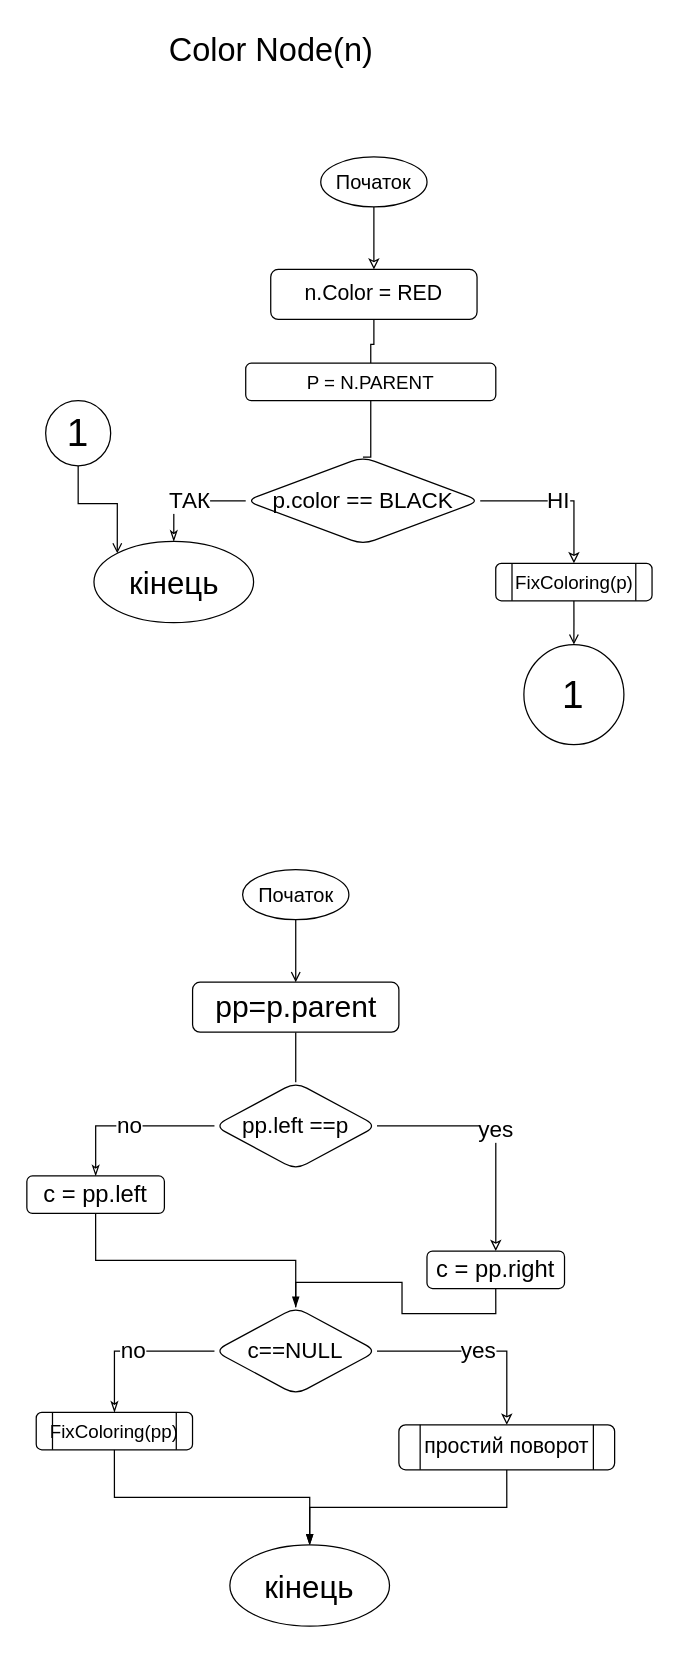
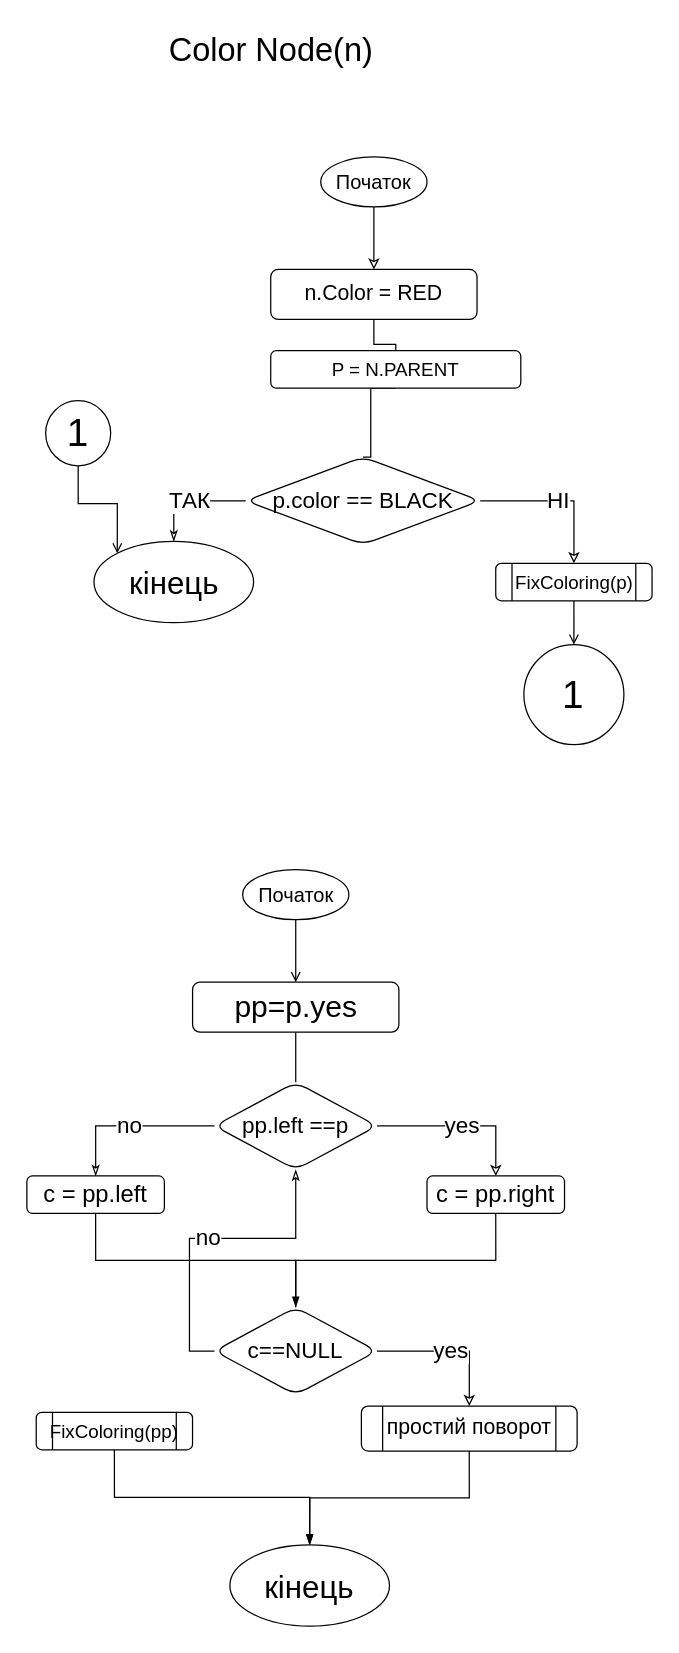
  <mxCell id="0" />
  <mxCell id="1" parent="0" />
  <mxCell id="2" value="&lt;span style=&quot;font-size: 26px;&quot;&gt;Color Node(n)&lt;/span&gt;" style="text;html=1;align=center;verticalAlign=middle;resizable=0;points=[];autosize=1;strokeColor=none;fillColor=none;fontSize=26;" vertex="1" parent="1"><mxGeometry x="121" y="20" width="190" height="40" as="geometry" /></mxCell>
  <mxCell id="3" style="edgeStyle=orthogonalEdgeStyle;rounded=0;orthogonalLoop=1;jettySize=auto;html=1;exitX=0.5;exitY=1;exitDx=0;exitDy=0;fontSize=24;entryX=0.5;entryY=0;entryDx=0;entryDy=0;endArrow=classic;endFill=0;strokeColor=#000000;strokeWidth=1;" edge="1" source="4" target="6" parent="1"><mxGeometry relative="1" as="geometry"><mxPoint x="298.5" y="195" as="targetPoint" /></mxGeometry></mxCell>
  <mxCell id="4" value="Початок" style="ellipse;whiteSpace=wrap;html=1;fontSize=16;strokeWidth=1;" vertex="1" parent="1"><mxGeometry x="256" y="125" width="85" height="40" as="geometry" /></mxCell>
  <mxCell id="5" style="edgeStyle=orthogonalEdgeStyle;rounded=0;orthogonalLoop=1;jettySize=auto;html=1;exitX=0.5;exitY=1;exitDx=0;exitDy=0;fontSize=11;endArrow=none;endFill=0;strokeColor=#000000;strokeWidth=1;" edge="1" source="6" parent="1" target="8"><mxGeometry relative="1" as="geometry"><mxPoint x="298.529" y="305" as="targetPoint" /></mxGeometry></mxCell>
  <mxCell id="6" value="&lt;div style=&quot;font-size: 17px;&quot;&gt;n.Color = RED&lt;/div&gt;" style="rounded=1;whiteSpace=wrap;html=1;sketch=0;fontSize=17;strokeWidth=1;" vertex="1" parent="1"><mxGeometry x="216" y="215" width="165" height="40" as="geometry" /></mxCell>
  <mxCell id="7" style="edgeStyle=orthogonalEdgeStyle;rounded=0;orthogonalLoop=1;jettySize=auto;html=1;exitX=0.5;exitY=1;exitDx=0;exitDy=0;endArrow=none;endFill=0;entryX=0.5;entryY=0;entryDx=0;entryDy=0;" edge="1" parent="1" source="8" target="11"><mxGeometry relative="1" as="geometry"><mxPoint x="295.769" y="355" as="targetPoint" /><Array as="points"><mxPoint x="296" y="365" /></Array></mxGeometry></mxCell>
- <mxCell id="8" value="P = N.PARENT" style="rounded=1;whiteSpace=wrap;html=1;fontSize=15;" vertex="1" parent="1"><mxGeometry x="196" y="290" width="200" height="30" as="geometry" /></mxCell>
+ <mxCell id="8" value="P = N.PARENT" style="rounded=1;whiteSpace=wrap;html=1;fontSize=15;" vertex="1" parent="1"><mxGeometry x="216" y="280" width="200" height="30" as="geometry" /></mxCell>
  <mxCell id="9" value="ТАК" style="edgeStyle=orthogonalEdgeStyle;rounded=0;orthogonalLoop=1;jettySize=auto;html=1;exitX=0;exitY=0.5;exitDx=0;exitDy=0;fontFamily=Helvetica;fontSize=18;fontColor=default;endArrow=classicThin;endFill=0;strokeWidth=1;" edge="1" source="11" parent="1" target="12"><mxGeometry relative="1" as="geometry"><mxPoint x="138.46" y="465" as="targetPoint" /></mxGeometry></mxCell>
  <mxCell id="10" value="НІ" style="edgeStyle=orthogonalEdgeStyle;rounded=0;orthogonalLoop=1;jettySize=auto;html=1;exitX=1;exitY=0.5;exitDx=0;exitDy=0;fontFamily=Helvetica;fontSize=18;fontColor=default;endArrow=classic;endFill=0;strokeWidth=1;" edge="1" source="11" parent="1" target="14"><mxGeometry relative="1" as="geometry"><mxPoint x="458.46" y="465" as="targetPoint" /></mxGeometry></mxCell>
  <mxCell id="11" value="p.color == BLACK" style="rhombus;whiteSpace=wrap;html=1;rounded=1;sketch=0;fontFamily=Helvetica;fontSize=18;fontColor=default;strokeColor=default;fillColor=default;" vertex="1" parent="1"><mxGeometry x="196" y="365" width="187.54" height="70" as="geometry" /></mxCell>
  <mxCell id="12" value="&lt;font style=&quot;font-size: 25px&quot;&gt;кінець&lt;/font&gt;" style="ellipse;whiteSpace=wrap;html=1;rounded=1;sketch=0;fontSize=12;fontFamily=Helvetica;fontColor=default;strokeColor=default;fillColor=default;" vertex="1" parent="1"><mxGeometry x="74.625" y="432.5" width="127.67" height="65" as="geometry" /></mxCell>
  <mxCell id="13" style="edgeStyle=orthogonalEdgeStyle;rounded=0;orthogonalLoop=1;jettySize=auto;html=1;exitX=0.5;exitY=1;exitDx=0;exitDy=0;endArrow=open;endFill=0;" edge="1" parent="1" source="14" target="15"><mxGeometry relative="1" as="geometry"><mxPoint x="458.846" y="505" as="targetPoint" /></mxGeometry></mxCell>
  <mxCell id="14" value="FixColoring(p)" style="shape=process;whiteSpace=wrap;html=1;backgroundOutline=1;fontSize=15;rounded=1;" vertex="1" parent="1"><mxGeometry x="395.96" y="450" width="125" height="30" as="geometry" /></mxCell>
  <mxCell id="15" value="&lt;font style=&quot;font-size: 31px&quot;&gt;1&lt;/font&gt;" style="ellipse;whiteSpace=wrap;html=1;aspect=fixed;rounded=1;sketch=0;fontFamily=Helvetica;fontSize=16;fontColor=default;strokeColor=default;fillColor=default;" vertex="1" parent="1"><mxGeometry x="418.456" y="515" width="80" height="80" as="geometry" /></mxCell>
  <mxCell id="16" style="edgeStyle=orthogonalEdgeStyle;rounded=0;orthogonalLoop=1;jettySize=auto;html=1;exitX=0.5;exitY=1;exitDx=0;exitDy=0;entryX=0;entryY=0;entryDx=0;entryDy=0;endArrow=open;endFill=0;" edge="1" parent="1" source="17" target="12"><mxGeometry relative="1" as="geometry" /></mxCell>
  <mxCell id="17" value="&lt;font style=&quot;font-size: 31px&quot;&gt;1&lt;/font&gt;" style="ellipse;whiteSpace=wrap;html=1;aspect=fixed;rounded=1;sketch=0;fontFamily=Helvetica;fontSize=16;fontColor=default;strokeColor=default;fillColor=default;" vertex="1" parent="1"><mxGeometry x="36" y="320" width="52" height="52" as="geometry" /></mxCell>
  <mxCell id="18" style="edgeStyle=orthogonalEdgeStyle;rounded=0;orthogonalLoop=1;jettySize=auto;html=1;exitX=0.5;exitY=1;exitDx=0;exitDy=0;fontSize=24;entryX=0.5;entryY=0;entryDx=0;entryDy=0;endArrow=open;endFill=0;" edge="1" source="19" target="21" parent="1"><mxGeometry relative="1" as="geometry"><mxPoint x="236" y="765" as="targetPoint" /></mxGeometry></mxCell>
  <mxCell id="19" value="Початок" style="ellipse;whiteSpace=wrap;html=1;fontSize=16;strokeWidth=1;" vertex="1" parent="1"><mxGeometry x="193.5" y="695" width="85" height="40" as="geometry" /></mxCell>
  <mxCell id="20" style="edgeStyle=orthogonalEdgeStyle;rounded=0;orthogonalLoop=1;jettySize=auto;html=1;exitX=0.5;exitY=1;exitDx=0;exitDy=0;fontSize=26;endArrow=none;endFill=0;entryX=0.5;entryY=0;entryDx=0;entryDy=0;" edge="1" parent="1" source="21" target="24"><mxGeometry relative="1" as="geometry"><mxPoint x="235.769" y="855" as="targetPoint" /><Array as="points" /></mxGeometry></mxCell>
- <mxCell id="21" value="pp=p.parent" style="rounded=1;whiteSpace=wrap;html=1;sketch=0;fontSize=24;" vertex="1" parent="1"><mxGeometry x="153.5" y="785" width="165" height="40" as="geometry" /></mxCell>
+ <mxCell id="21" value="pp=p.yes" style="rounded=1;whiteSpace=wrap;html=1;sketch=0;fontSize=24;" vertex="1" parent="1"><mxGeometry x="153.5" y="785" width="165" height="40" as="geometry" /></mxCell>
  <mxCell id="22" value="no" style="edgeStyle=orthogonalEdgeStyle;rounded=0;orthogonalLoop=1;jettySize=auto;html=1;exitX=0;exitY=0.5;exitDx=0;exitDy=0;fontFamily=Helvetica;fontSize=18;fontColor=default;endArrow=classicThin;endFill=0;strokeWidth=1;" edge="1" source="24" parent="1" target="26"><mxGeometry relative="1" as="geometry"><mxPoint x="75.96" y="955" as="targetPoint" /></mxGeometry></mxCell>
  <mxCell id="23" value="yes" style="edgeStyle=orthogonalEdgeStyle;rounded=0;orthogonalLoop=1;jettySize=auto;html=1;exitX=1;exitY=0.5;exitDx=0;exitDy=0;fontFamily=Helvetica;fontSize=18;fontColor=default;endArrow=classic;endFill=0;strokeWidth=1;" edge="1" source="24" parent="1" target="28"><mxGeometry relative="1" as="geometry"><mxPoint x="395.96" y="955" as="targetPoint" /></mxGeometry></mxCell>
  <mxCell id="24" value="pp.left ==p" style="rhombus;whiteSpace=wrap;html=1;rounded=1;sketch=0;fontFamily=Helvetica;fontSize=18;fontColor=default;strokeColor=default;fillColor=default;" vertex="1" parent="1"><mxGeometry x="171" y="865" width="130" height="70" as="geometry" /></mxCell>
  <mxCell id="25" style="edgeStyle=orthogonalEdgeStyle;rounded=0;orthogonalLoop=1;jettySize=auto;html=1;exitX=0.5;exitY=1;exitDx=0;exitDy=0;fontSize=19;endArrow=none;endFill=0;entryX=0.5;entryY=0;entryDx=0;entryDy=0;" edge="1" parent="1" source="26" target="31"><mxGeometry relative="1" as="geometry"><mxPoint x="236" y="1035" as="targetPoint" /></mxGeometry></mxCell>
  <mxCell id="26" value="c = pp.left" style="rounded=1;whiteSpace=wrap;html=1;fontSize=19;" vertex="1" parent="1"><mxGeometry x="20.96" y="940" width="110" height="30" as="geometry" /></mxCell>
  <mxCell id="27" style="edgeStyle=orthogonalEdgeStyle;rounded=0;orthogonalLoop=1;jettySize=auto;html=1;exitX=0.5;exitY=1;exitDx=0;exitDy=0;fontSize=19;endArrow=blockThin;endFill=1;entryX=0.5;entryY=0;entryDx=0;entryDy=0;" edge="1" parent="1" source="28" target="31"><mxGeometry relative="1" as="geometry"><mxPoint x="236" y="1035" as="targetPoint" /></mxGeometry></mxCell>
- <mxCell id="28" value="&lt;span style=&quot;font-size: 19px;&quot;&gt;c = pp.right&lt;/span&gt;" style="rounded=1;whiteSpace=wrap;html=1;fontSize=11;" vertex="1" parent="1"><mxGeometry x="340.96" y="1000" width="110" height="30" as="geometry" /></mxCell>
- <mxCell id="29" value="no" style="edgeStyle=orthogonalEdgeStyle;rounded=0;orthogonalLoop=1;jettySize=auto;html=1;exitX=0;exitY=0.5;exitDx=0;exitDy=0;fontFamily=Helvetica;fontSize=18;fontColor=default;endArrow=classicThin;endFill=0;strokeWidth=1;" edge="1" source="31" parent="1" target="33"><mxGeometry relative="1" as="geometry"><mxPoint x="75.96" y="1154" as="targetPoint" /></mxGeometry></mxCell>
+ <mxCell id="28" value="&lt;span style=&quot;font-size: 19px;&quot;&gt;c = pp.right&lt;/span&gt;" style="rounded=1;whiteSpace=wrap;html=1;fontSize=11;" vertex="1" parent="1"><mxGeometry x="340.96" y="940" width="110" height="30" as="geometry" /></mxCell>
+ <mxCell id="29" value="no" style="edgeStyle=orthogonalEdgeStyle;rounded=0;orthogonalLoop=1;jettySize=auto;html=1;exitX=0;exitY=0.5;exitDx=0;exitDy=0;fontFamily=Helvetica;fontSize=18;fontColor=default;endArrow=classicThin;endFill=0;strokeWidth=1;" edge="1" source="31" parent="1" target="24"><mxGeometry relative="1" as="geometry"><mxPoint x="75.96" y="1154" as="targetPoint" /></mxGeometry></mxCell>
  <mxCell id="30" value="yes" style="edgeStyle=orthogonalEdgeStyle;rounded=0;orthogonalLoop=1;jettySize=auto;html=1;exitX=1;exitY=0.5;exitDx=0;exitDy=0;fontFamily=Helvetica;fontSize=18;fontColor=default;endArrow=classic;endFill=0;strokeWidth=1;" edge="1" source="31" parent="1" target="35"><mxGeometry relative="1" as="geometry"><mxPoint x="395.96" y="1154" as="targetPoint" /></mxGeometry></mxCell>
  <mxCell id="31" value="c==NULL" style="rhombus;whiteSpace=wrap;html=1;rounded=1;sketch=0;fontFamily=Helvetica;fontSize=18;fontColor=default;strokeColor=default;fillColor=default;" vertex="1" parent="1"><mxGeometry x="171" y="1045" width="130" height="70" as="geometry" /></mxCell>
  <mxCell id="32" style="edgeStyle=orthogonalEdgeStyle;rounded=0;orthogonalLoop=1;jettySize=auto;html=1;exitX=0.5;exitY=1;exitDx=0;exitDy=0;fontSize=17;endArrow=blockThin;endFill=1;entryX=0.5;entryY=0;entryDx=0;entryDy=0;" edge="1" parent="1" source="33" target="36"><mxGeometry relative="1" as="geometry"><mxPoint x="246" y="1235" as="targetPoint" /></mxGeometry></mxCell>
  <mxCell id="33" value="FixColoring(pp)" style="shape=process;whiteSpace=wrap;html=1;backgroundOutline=1;fontSize=15;rounded=1;" vertex="1" parent="1"><mxGeometry x="28.46" y="1129" width="125" height="30" as="geometry" /></mxCell>
  <mxCell id="34" style="edgeStyle=orthogonalEdgeStyle;rounded=0;orthogonalLoop=1;jettySize=auto;html=1;exitX=0.5;exitY=1;exitDx=0;exitDy=0;fontSize=17;endArrow=blockThin;endFill=1;" edge="1" parent="1" source="35" target="36"><mxGeometry relative="1" as="geometry"><mxPoint x="246" y="1225" as="targetPoint" /></mxGeometry></mxCell>
- <mxCell id="35" value="простий поворот" style="shape=process;whiteSpace=wrap;html=1;backgroundOutline=1;fontSize=17;rounded=1;" vertex="1" parent="1"><mxGeometry x="318.5" y="1139" width="172.54" height="36" as="geometry" /></mxCell>
+ <mxCell id="35" value="простий поворот" style="shape=process;whiteSpace=wrap;html=1;backgroundOutline=1;fontSize=17;rounded=1;" vertex="1" parent="1"><mxGeometry x="288.5" y="1124" width="172.54" height="36" as="geometry" /></mxCell>
  <mxCell id="36" value="&lt;font style=&quot;font-size: 25px&quot;&gt;кінець&lt;/font&gt;" style="ellipse;whiteSpace=wrap;html=1;rounded=1;sketch=0;fontSize=12;fontFamily=Helvetica;fontColor=default;strokeColor=default;fillColor=default;" vertex="1" parent="1"><mxGeometry x="183.325" y="1235" width="127.67" height="65" as="geometry" /></mxCell>
